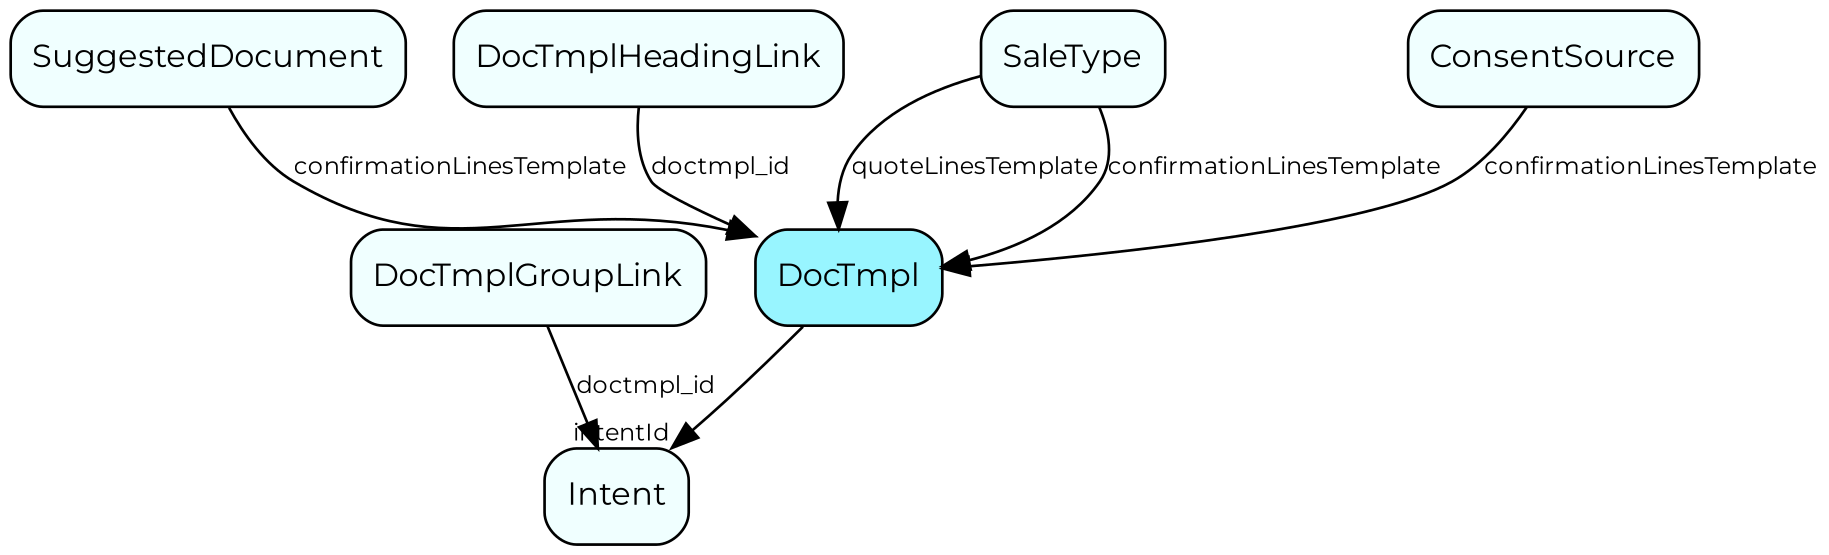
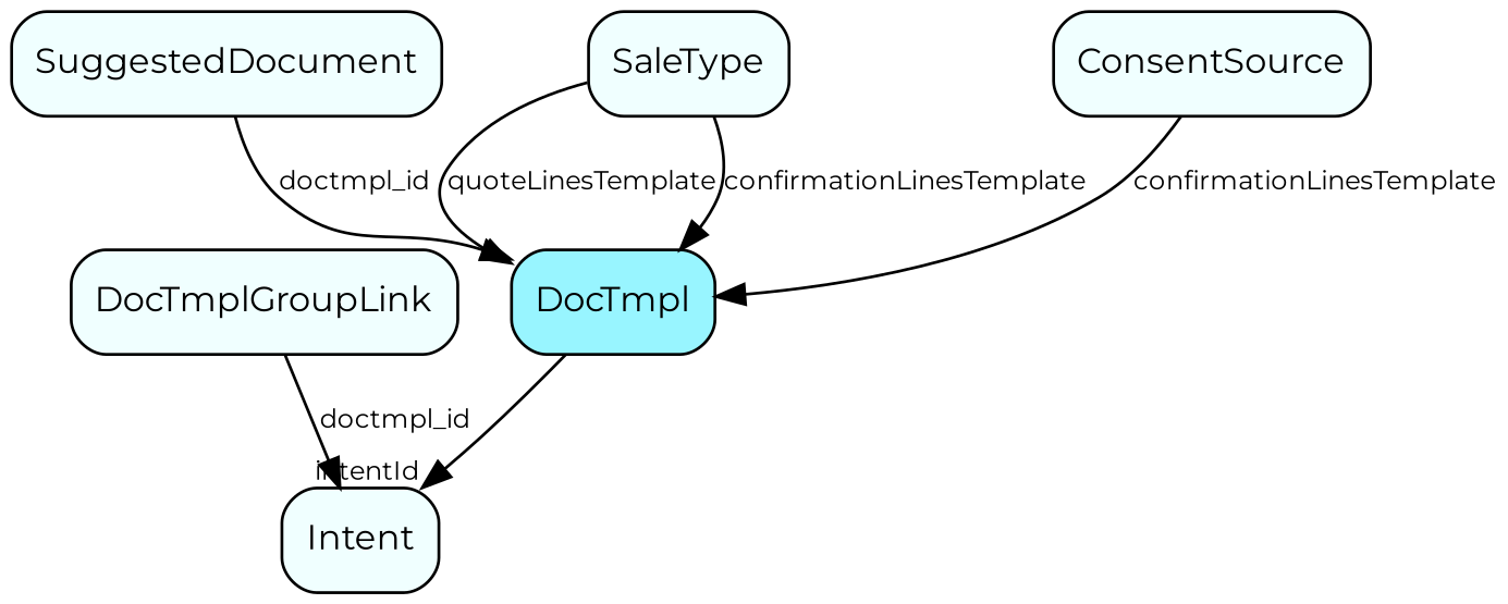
  digraph {
    fontname=Montserrat
    node [fillcolor=azure1 fontname=Montserrat fontsize=12 shape=box style="rounded, filled"]
    edge [fontname=Montserrat fontsize=9]
    DocTmpl [fillcolor=cadetblue1]
    Intent
    SuggestedDocument
    DocTmplGroupLink
-   DocTmplHeadingLink
    SaleType
    ConsentSource
    DocTmpl -> Intent [headlabel=intentId]
-   SuggestedDocument -> DocTmpl [label=confirmationLinesTemplate]
+   SuggestedDocument -> DocTmpl [label=doctmpl_id]
    DocTmplGroupLink -> Intent [label=doctmpl_id]
-   DocTmplHeadingLink -> DocTmpl [label=doctmpl_id]
    SaleType -> DocTmpl [label=quoteLinesTemplate]
    SaleType -> DocTmpl [label=confirmationLinesTemplate]
    ConsentSource -> DocTmpl [label=confirmationLinesTemplate]
  }
